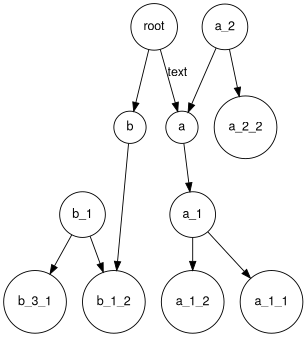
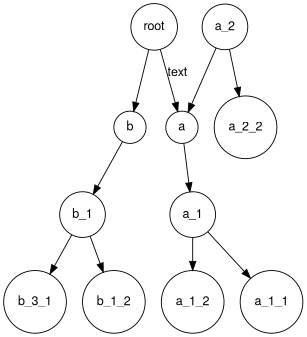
  digraph {
    fontname="Helvetica,Arial,sans-serif"
    fontsize=30
    labelloc=t
    rankdir=TB
    splines=true
    node [fillcolor=white filledcolor=white fontname="Helvetica,Arial,sans-serif" shape=circle style=filled]
    edge [fontname="Helvetica,Arial,sans-serif"]
    root
    a
    b
    a_1
    b_1
    a_1_1
    a_1_2
    a_2
    a_2_2
    n10 [label=b_3_1]
    b_1_2
    root -> a [label=text]
    root -> b
    a -> a_1
-   b -> b_1_2
+   b -> b_1
    a_1 -> a_1_1
    a_1 -> a_1_2
    b_1 -> n10
    b_1 -> b_1_2
    a_2 -> a
    a_2 -> a_2_2
  }
